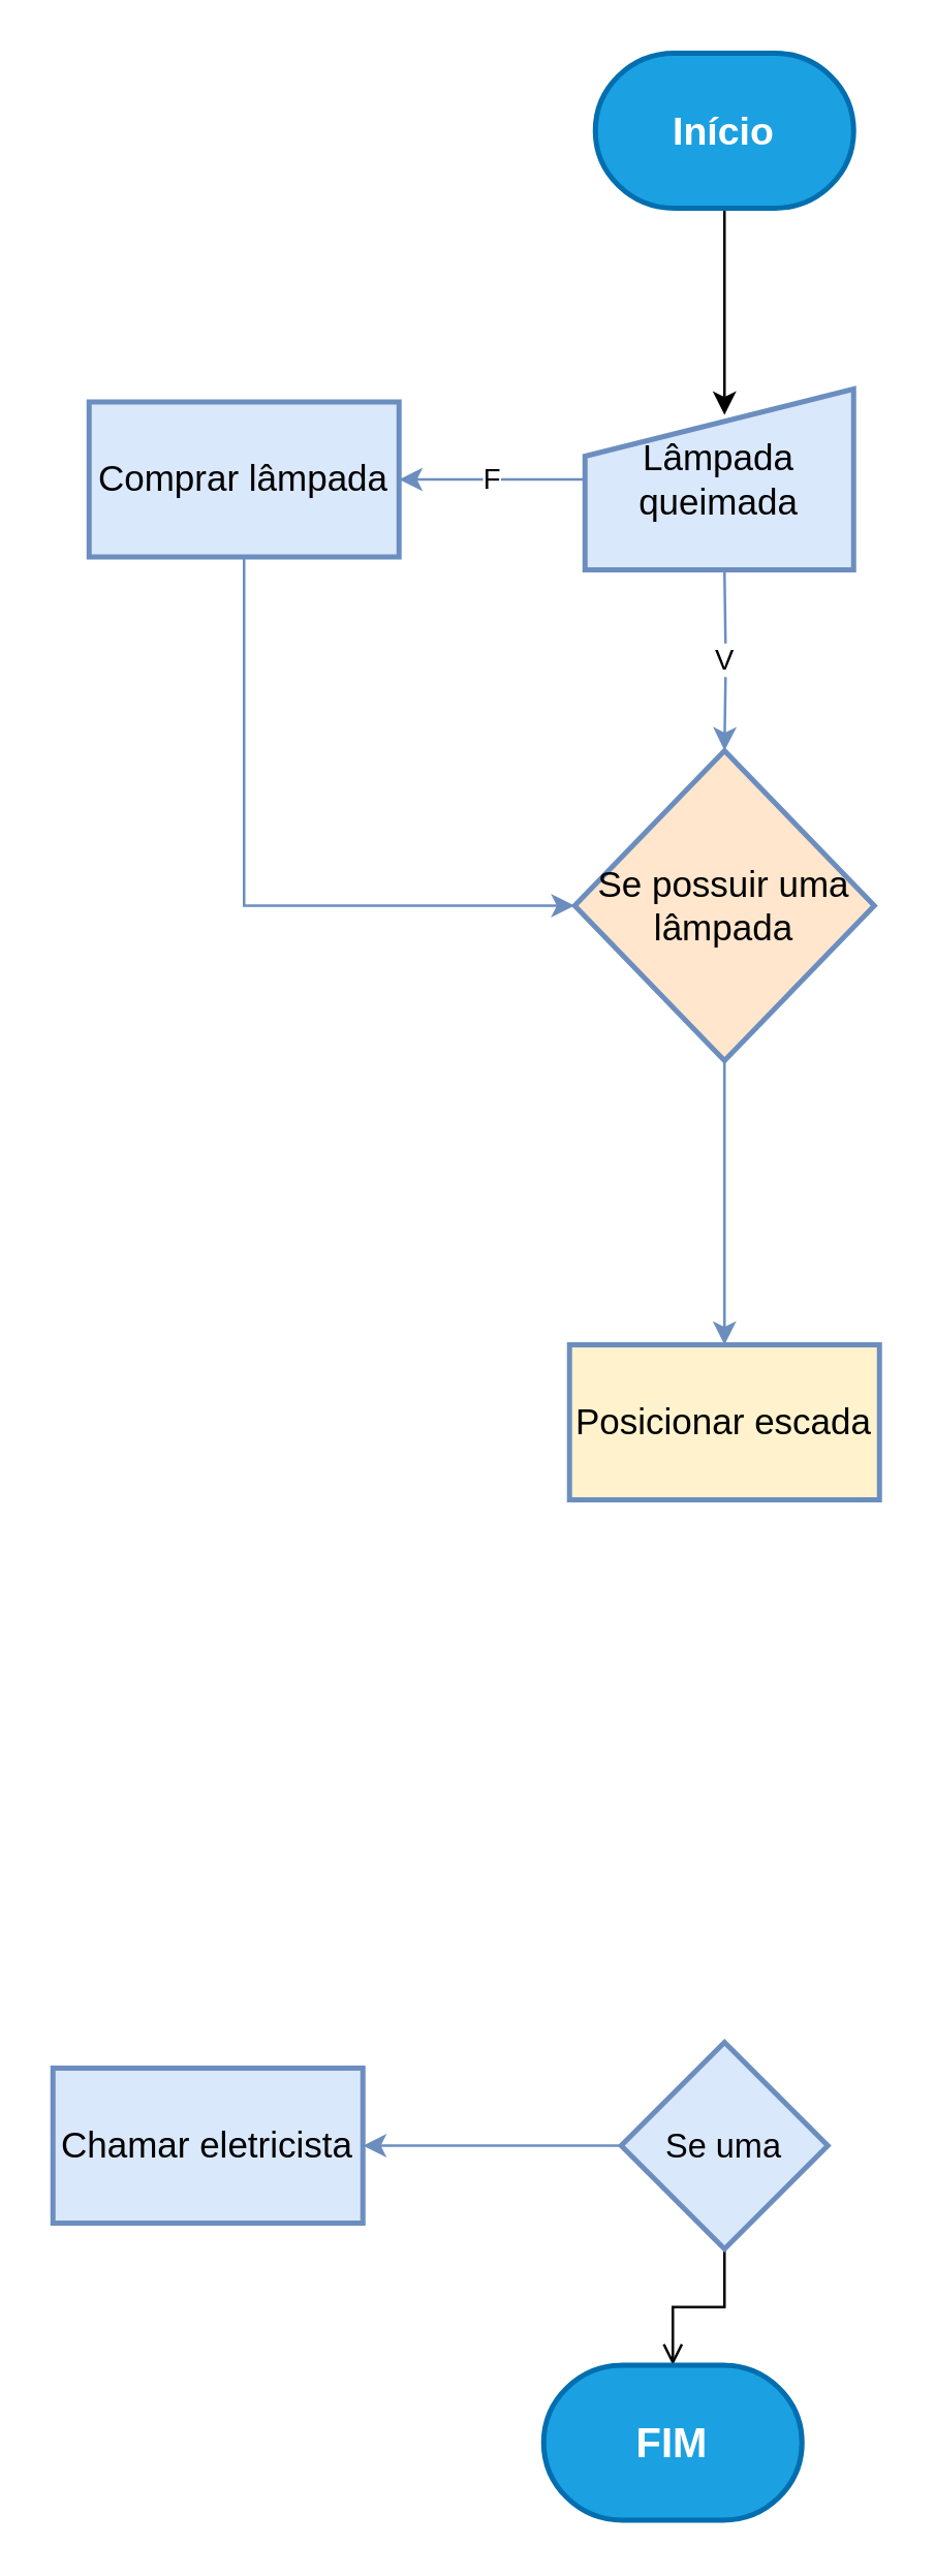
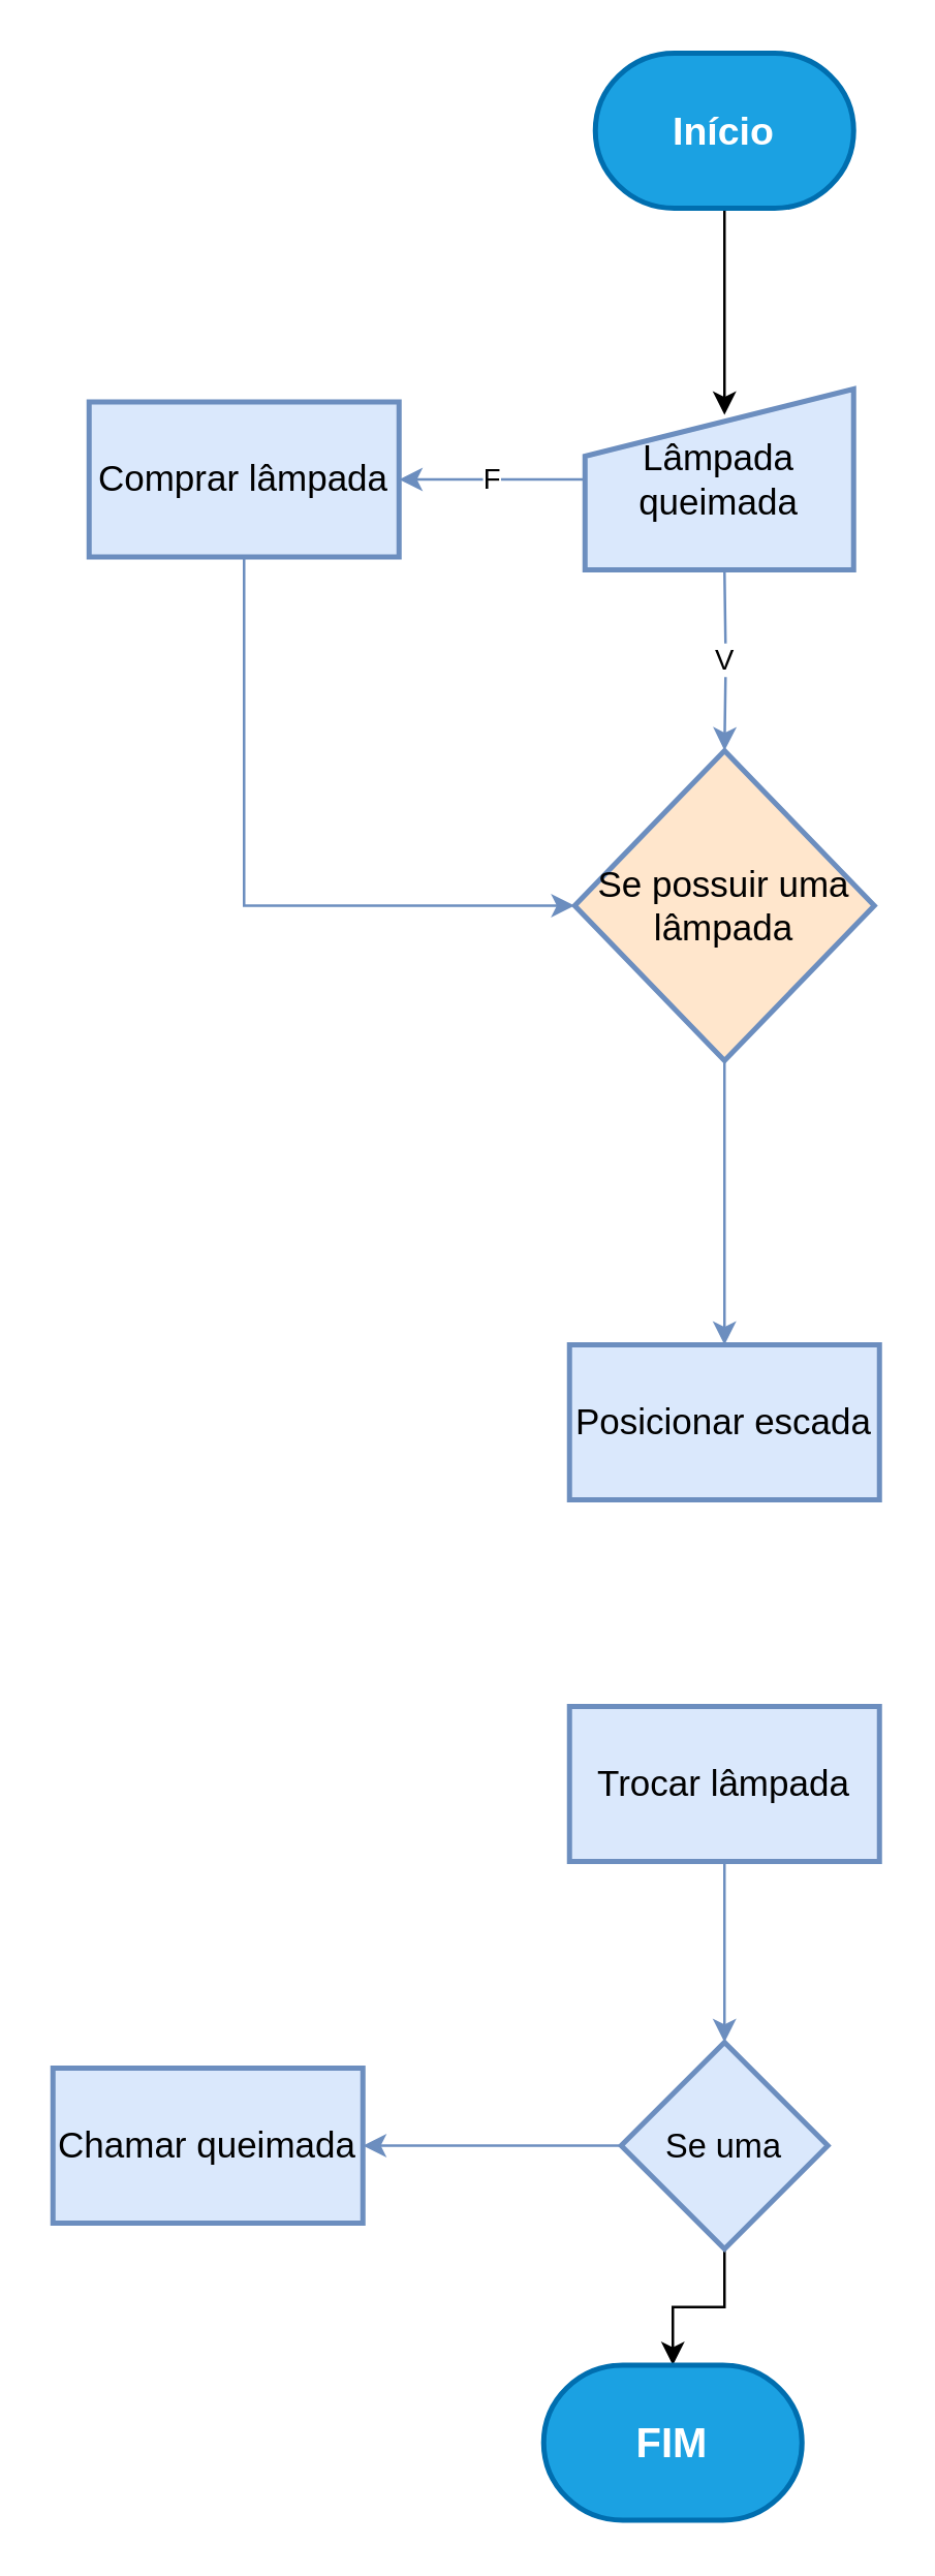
  <mxCell id="0" />
  <mxCell id="1" parent="0" />
  <mxCell id="2" value="" style="edgeStyle=orthogonalEdgeStyle;rounded=0;orthogonalLoop=1;jettySize=auto;html=1;" edge="1" parent="1" source="3"><mxGeometry relative="1" as="geometry"><mxPoint x="280" y="160" as="targetPoint" /></mxGeometry></mxCell>
  <mxCell id="3" value="&lt;font style=&quot;vertical-align: inherit; font-size: 15px;&quot;&gt;&lt;font style=&quot;vertical-align: inherit; font-size: 15px;&quot;&gt;Início&lt;/font&gt;&lt;/font&gt;" style="strokeWidth=2;html=1;shape=mxgraph.flowchart.terminator;whiteSpace=wrap;rounded=0;fontStyle=1;fontSize=15;labelBackgroundColor=none;fillColor=#1ba1e2;fontColor=#ffffff;strokeColor=#006EAF;" vertex="1" parent="1"><mxGeometry x="230" y="20" width="100" height="60" as="geometry" /></mxCell>
  <mxCell id="4" value="&lt;font style=&quot;vertical-align: inherit;&quot;&gt;&lt;font style=&quot;vertical-align: inherit;&quot;&gt;V&lt;/font&gt;&lt;/font&gt;" style="edgeStyle=orthogonalEdgeStyle;rounded=0;orthogonalLoop=1;jettySize=auto;html=1;fillColor=#dae8fc;strokeColor=#6c8ebf;" edge="1" parent="1" target="6"><mxGeometry relative="1" as="geometry"><mxPoint x="280" y="220" as="sourcePoint" /></mxGeometry></mxCell>
  <mxCell id="5" value="" style="edgeStyle=orthogonalEdgeStyle;rounded=0;orthogonalLoop=1;jettySize=auto;html=1;fillColor=#dae8fc;strokeColor=#6c8ebf;" edge="1" parent="1" source="6" target="11"><mxGeometry relative="1" as="geometry" /></mxCell>
  <mxCell id="6" value="&lt;font style=&quot;vertical-align: inherit; font-size: 14px;&quot;&gt;&lt;font style=&quot;vertical-align: inherit; font-size: 14px;&quot;&gt;Se possuir uma lâmpada&lt;/font&gt;&lt;/font&gt;" style="rhombus;whiteSpace=wrap;html=1;strokeWidth=2;rounded=0;fontSize=14;fillColor=#ffe6cc;strokeColor=#6c8ebf;" vertex="1" parent="1"><mxGeometry x="222" y="290" width="116" height="120" as="geometry" /></mxCell>
  <mxCell id="7" value="&lt;font style=&quot;vertical-align: inherit;&quot;&gt;&lt;font style=&quot;vertical-align: inherit;&quot;&gt;F&lt;/font&gt;&lt;/font&gt;" style="edgeStyle=orthogonalEdgeStyle;rounded=0;orthogonalLoop=1;jettySize=auto;html=1;fillColor=#dae8fc;strokeColor=#6c8ebf;" edge="1" parent="1" source="8" target="10"><mxGeometry relative="1" as="geometry" /></mxCell>
  <mxCell id="8" value="&lt;font style=&quot;vertical-align: inherit; font-size: 14px;&quot;&gt;&lt;font style=&quot;vertical-align: inherit; font-size: 14px;&quot;&gt;Lâmpada queimada&lt;/font&gt;&lt;/font&gt;" style="html=1;strokeWidth=2;shape=manualInput;whiteSpace=wrap;rounded=0;size=26;arcSize=11;verticalAlign=middle;fontSize=14;fillColor=#dae8fc;strokeColor=#6c8ebf;" vertex="1" parent="1"><mxGeometry x="226" y="150" width="104" height="70" as="geometry" /></mxCell>
  <mxCell id="9" style="edgeStyle=orthogonalEdgeStyle;rounded=0;orthogonalLoop=1;jettySize=auto;html=1;exitX=0.5;exitY=1;exitDx=0;exitDy=0;entryX=0;entryY=0.5;entryDx=0;entryDy=0;fillColor=#dae8fc;strokeColor=#6c8ebf;" edge="1" parent="1" source="10" target="6"><mxGeometry relative="1" as="geometry" /></mxCell>
  <mxCell id="10" value="&lt;font style=&quot;vertical-align: inherit; font-size: 14px;&quot;&gt;&lt;font style=&quot;vertical-align: inherit; font-size: 14px;&quot;&gt;Comprar lâmpada&lt;/font&gt;&lt;/font&gt;" style="whiteSpace=wrap;html=1;strokeWidth=2;rounded=0;arcSize=11;fontSize=14;fillColor=#dae8fc;strokeColor=#6c8ebf;" vertex="1" parent="1"><mxGeometry x="34" y="155" width="120" height="60" as="geometry" /></mxCell>
- <mxCell id="11" value="&lt;font style=&quot;vertical-align: inherit; font-size: 14px;&quot;&gt;&lt;font style=&quot;vertical-align: inherit; font-size: 14px;&quot;&gt;Posicionar escada&lt;/font&gt;&lt;/font&gt;" style="rounded=0;whiteSpace=wrap;html=1;strokeWidth=2;fontSize=14;fillColor=#fff2cc;strokeColor=#6c8ebf;" vertex="1" parent="1"><mxGeometry x="220" y="520" width="120" height="60" as="geometry" /></mxCell>
+ <mxCell id="11" value="&lt;font style=&quot;vertical-align: inherit; font-size: 14px;&quot;&gt;&lt;font style=&quot;vertical-align: inherit; font-size: 14px;&quot;&gt;Posicionar escada&lt;/font&gt;&lt;/font&gt;" style="rounded=0;whiteSpace=wrap;html=1;strokeWidth=2;fontSize=14;fillColor=#dae8fc;strokeColor=#6c8ebf;" vertex="1" parent="1"><mxGeometry x="220" y="520" width="120" height="60" as="geometry" /></mxCell>
+ <mxCell id="12" value="" style="edgeStyle=orthogonalEdgeStyle;rounded=0;orthogonalLoop=1;jettySize=auto;html=1;entryX=0.5;entryY=0;entryDx=0;entryDy=0;fillColor=#dae8fc;strokeColor=#6c8ebf;" edge="1" parent="1" source="13" target="17"><mxGeometry relative="1" as="geometry" /></mxCell>
+ <mxCell id="13" value="&lt;font style=&quot;vertical-align: inherit; font-size: 14px;&quot;&gt;&lt;font style=&quot;vertical-align: inherit; font-size: 14px;&quot;&gt;Trocar lâmpada&lt;/font&gt;&lt;/font&gt;" style="whiteSpace=wrap;html=1;rounded=0;strokeWidth=2;fontSize=14;fillColor=#dae8fc;strokeColor=#6c8ebf;" vertex="1" parent="1"><mxGeometry x="220" y="660" width="120" height="60" as="geometry" /></mxCell>
  <mxCell id="14" value="" style="edgeStyle=orthogonalEdgeStyle;rounded=0;orthogonalLoop=1;jettySize=auto;html=1;exitX=0;exitY=0.5;exitDx=0;exitDy=0;fillColor=#dae8fc;strokeColor=#6c8ebf;" edge="1" parent="1" source="17" target="15"><mxGeometry relative="1" as="geometry"><mxPoint x="220" y="830" as="sourcePoint" /></mxGeometry></mxCell>
- <mxCell id="15" value="&lt;font style=&quot;vertical-align: inherit; font-size: 14px;&quot;&gt;&lt;font style=&quot;vertical-align: inherit; font-size: 14px;&quot;&gt;Chamar eletricista&lt;/font&gt;&lt;/font&gt;" style="whiteSpace=wrap;html=1;rounded=0;strokeWidth=2;fontSize=14;fillColor=#dae8fc;strokeColor=#6c8ebf;" vertex="1" parent="1"><mxGeometry x="20" y="800" width="120" height="60" as="geometry" /></mxCell>
- <mxCell id="16" style="edgeStyle=orthogonalEdgeStyle;rounded=0;orthogonalLoop=1;jettySize=auto;html=1;exitX=0.5;exitY=1;exitDx=0;exitDy=0;entryX=0.5;entryY=0;entryDx=0;entryDy=0;entryPerimeter=0;endArrow=open;" edge="1" parent="1" source="17" target="18"><mxGeometry relative="1" as="geometry" /></mxCell>
+ <mxCell id="15" value="&lt;font style=&quot;vertical-align: inherit; font-size: 14px;&quot;&gt;&lt;font style=&quot;vertical-align: inherit; font-size: 14px;&quot;&gt;Chamar queimada&lt;/font&gt;&lt;/font&gt;" style="whiteSpace=wrap;html=1;rounded=0;strokeWidth=2;fontSize=14;fillColor=#dae8fc;strokeColor=#6c8ebf;" vertex="1" parent="1"><mxGeometry x="20" y="800" width="120" height="60" as="geometry" /></mxCell>
+ <mxCell id="16" style="edgeStyle=orthogonalEdgeStyle;rounded=0;orthogonalLoop=1;jettySize=auto;html=1;exitX=0.5;exitY=1;exitDx=0;exitDy=0;entryX=0.5;entryY=0;entryDx=0;entryDy=0;entryPerimeter=0;" edge="1" parent="1" source="17" target="18"><mxGeometry relative="1" as="geometry" /></mxCell>
  <mxCell id="17" value="&lt;font style=&quot;vertical-align: inherit; font-size: 13px;&quot;&gt;&lt;font style=&quot;vertical-align: inherit; font-size: 13px;&quot;&gt;Se uma&lt;/font&gt;&lt;/font&gt;" style="rhombus;whiteSpace=wrap;html=1;rounded=0;strokeWidth=2;fontSize=13;fillColor=#dae8fc;strokeColor=#6c8ebf;" vertex="1" parent="1"><mxGeometry x="240" y="790" width="80" height="80" as="geometry" /></mxCell>
  <mxCell id="18" value="&lt;font style=&quot;vertical-align: inherit; font-size: 16px;&quot;&gt;&lt;font style=&quot;vertical-align: inherit; font-size: 16px;&quot;&gt;FIM&lt;/font&gt;&lt;/font&gt;" style="strokeWidth=2;html=1;shape=mxgraph.flowchart.terminator;whiteSpace=wrap;rounded=0;fontStyle=1;fontSize=16;fillColor=#1ba1e2;fontColor=#ffffff;strokeColor=#006EAF;" vertex="1" parent="1"><mxGeometry x="210" y="915" width="100" height="60" as="geometry" /></mxCell>
